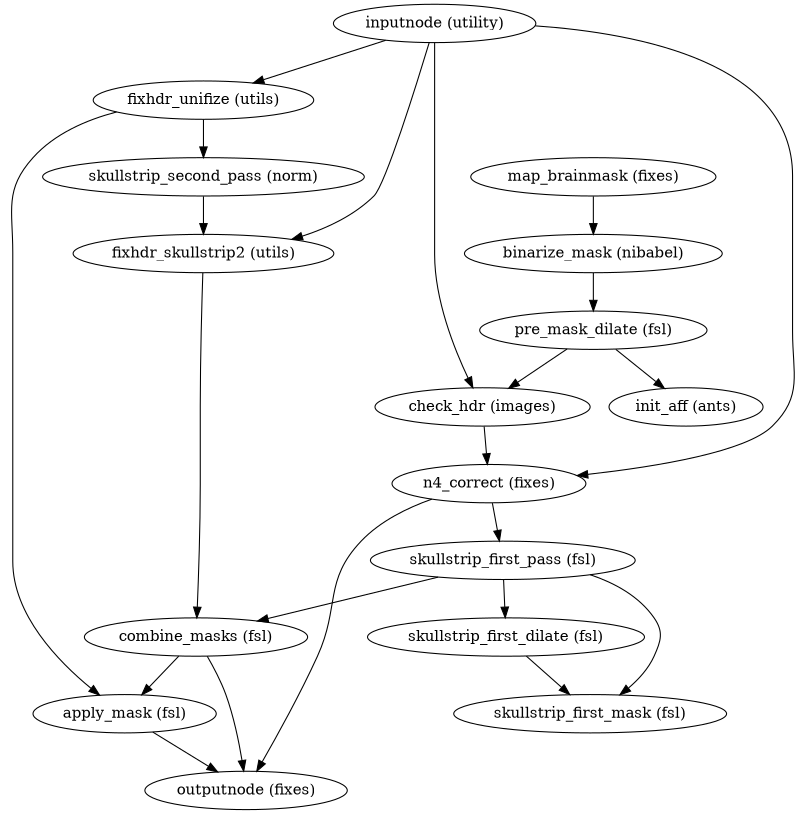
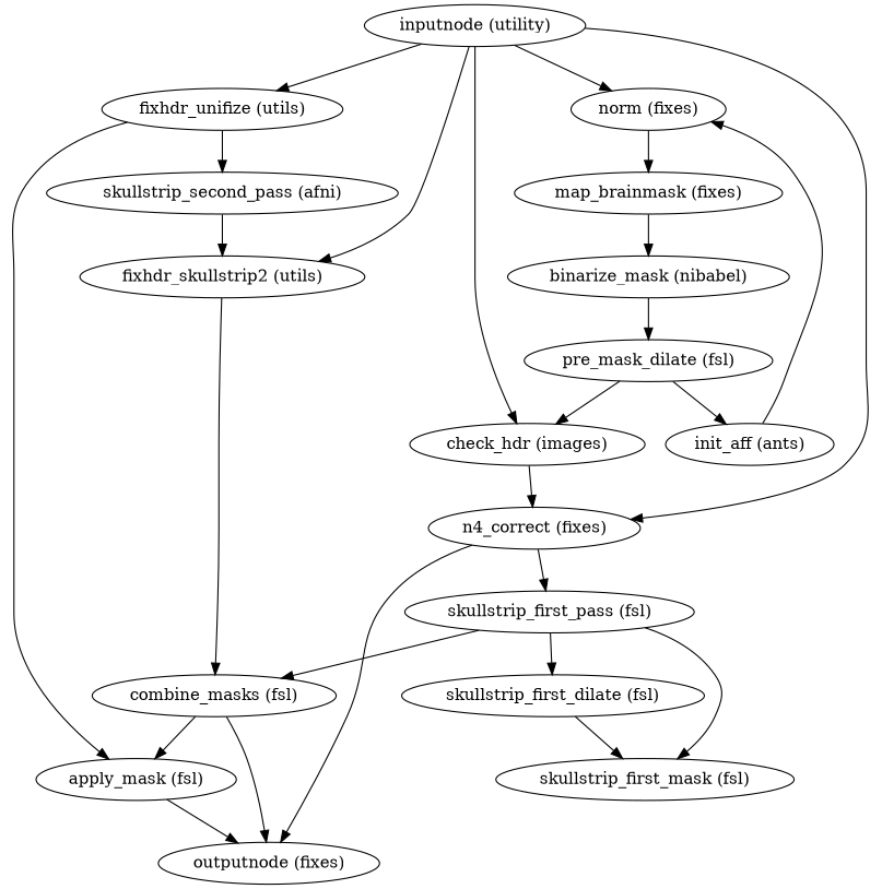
  strict digraph {
    "inputnode (utility)"
+   "norm (fixes)"
    "check_hdr (images)"
    "n4_correct (fixes)"
    "fixhdr_unifize (utils)"
    "fixhdr_skullstrip2 (utils)"
    "init_aff (ants)"
    "map_brainmask (fixes)"
    "binarize_mask (nibabel)"
    "skullstrip_first_pass (fsl)"
    n11 [label="outputnode (fixes)"]
-   "skullstrip_second_pass (afni)" [label="skullstrip_second_pass (norm)"]
+   "skullstrip_second_pass (afni)"
    "apply_mask (fsl)"
    "combine_masks (fsl)"
    "pre_mask_dilate (fsl)"
    "skullstrip_first_dilate (fsl)"
    "skullstrip_first_mask (fsl)"
+   "inputnode (utility)" -> "norm (fixes)"
    "inputnode (utility)" -> "check_hdr (images)"
    "inputnode (utility)" -> "n4_correct (fixes)"
    "inputnode (utility)" -> "fixhdr_unifize (utils)"
    "inputnode (utility)" -> "fixhdr_skullstrip2 (utils)"
+   "norm (fixes)" -> "map_brainmask (fixes)"
    "check_hdr (images)" -> "n4_correct (fixes)"
    "n4_correct (fixes)" -> "skullstrip_first_pass (fsl)"
    "n4_correct (fixes)" -> n11
    "fixhdr_unifize (utils)" -> "skullstrip_second_pass (afni)"
    "fixhdr_unifize (utils)" -> "apply_mask (fsl)"
    "fixhdr_skullstrip2 (utils)" -> "combine_masks (fsl)"
+   "init_aff (ants)" -> "norm (fixes)"
    "map_brainmask (fixes)" -> "binarize_mask (nibabel)"
    "binarize_mask (nibabel)" -> "pre_mask_dilate (fsl)"
    "skullstrip_first_pass (fsl)" -> "combine_masks (fsl)"
    "skullstrip_first_pass (fsl)" -> "skullstrip_first_dilate (fsl)"
    "skullstrip_first_pass (fsl)" -> "skullstrip_first_mask (fsl)"
    "skullstrip_second_pass (afni)" -> "fixhdr_skullstrip2 (utils)"
    "apply_mask (fsl)" -> n11
    "combine_masks (fsl)" -> n11
    "combine_masks (fsl)" -> "apply_mask (fsl)"
    "pre_mask_dilate (fsl)" -> "check_hdr (images)"
    "pre_mask_dilate (fsl)" -> "init_aff (ants)"
    "skullstrip_first_dilate (fsl)" -> "skullstrip_first_mask (fsl)"
  }
